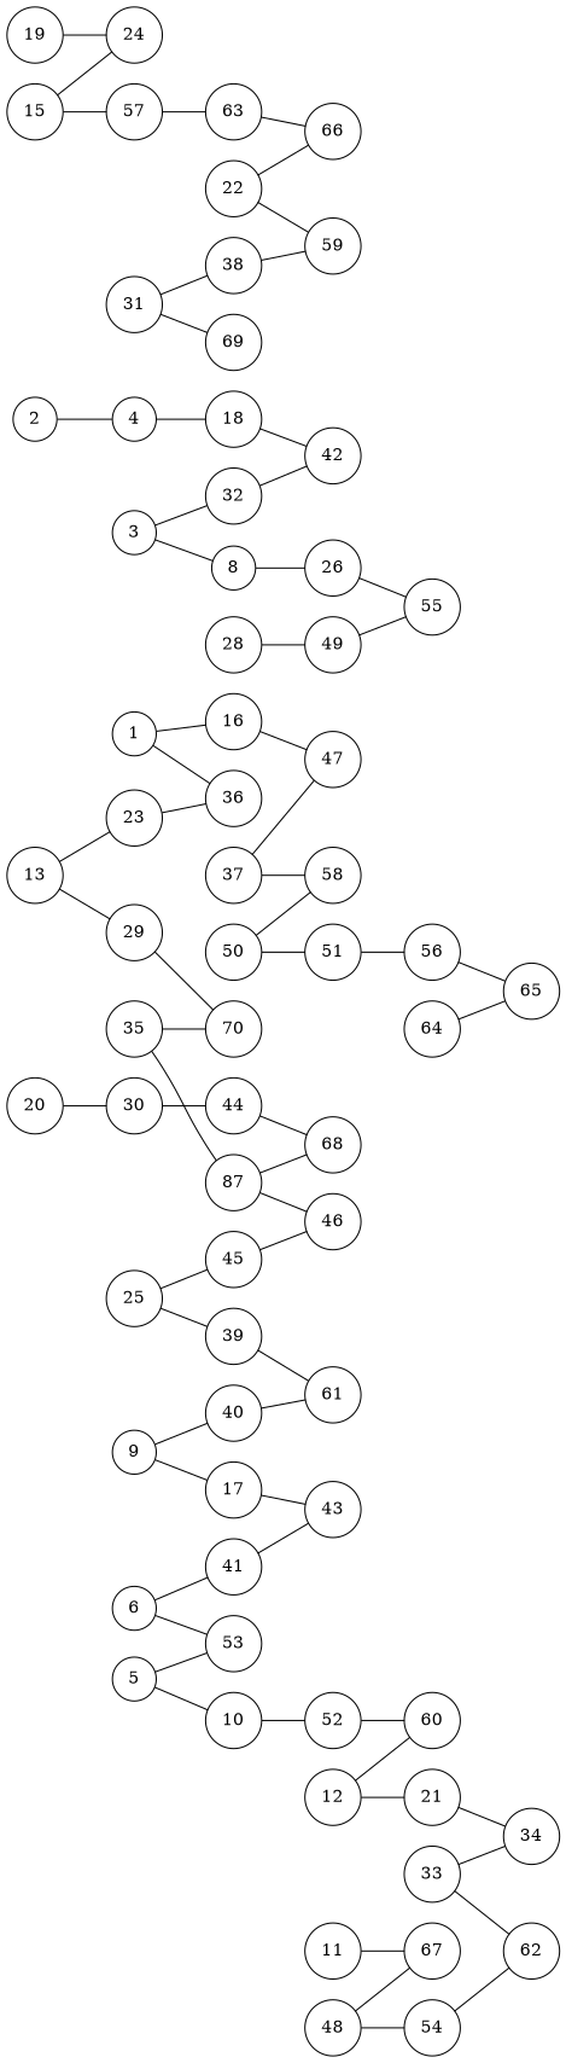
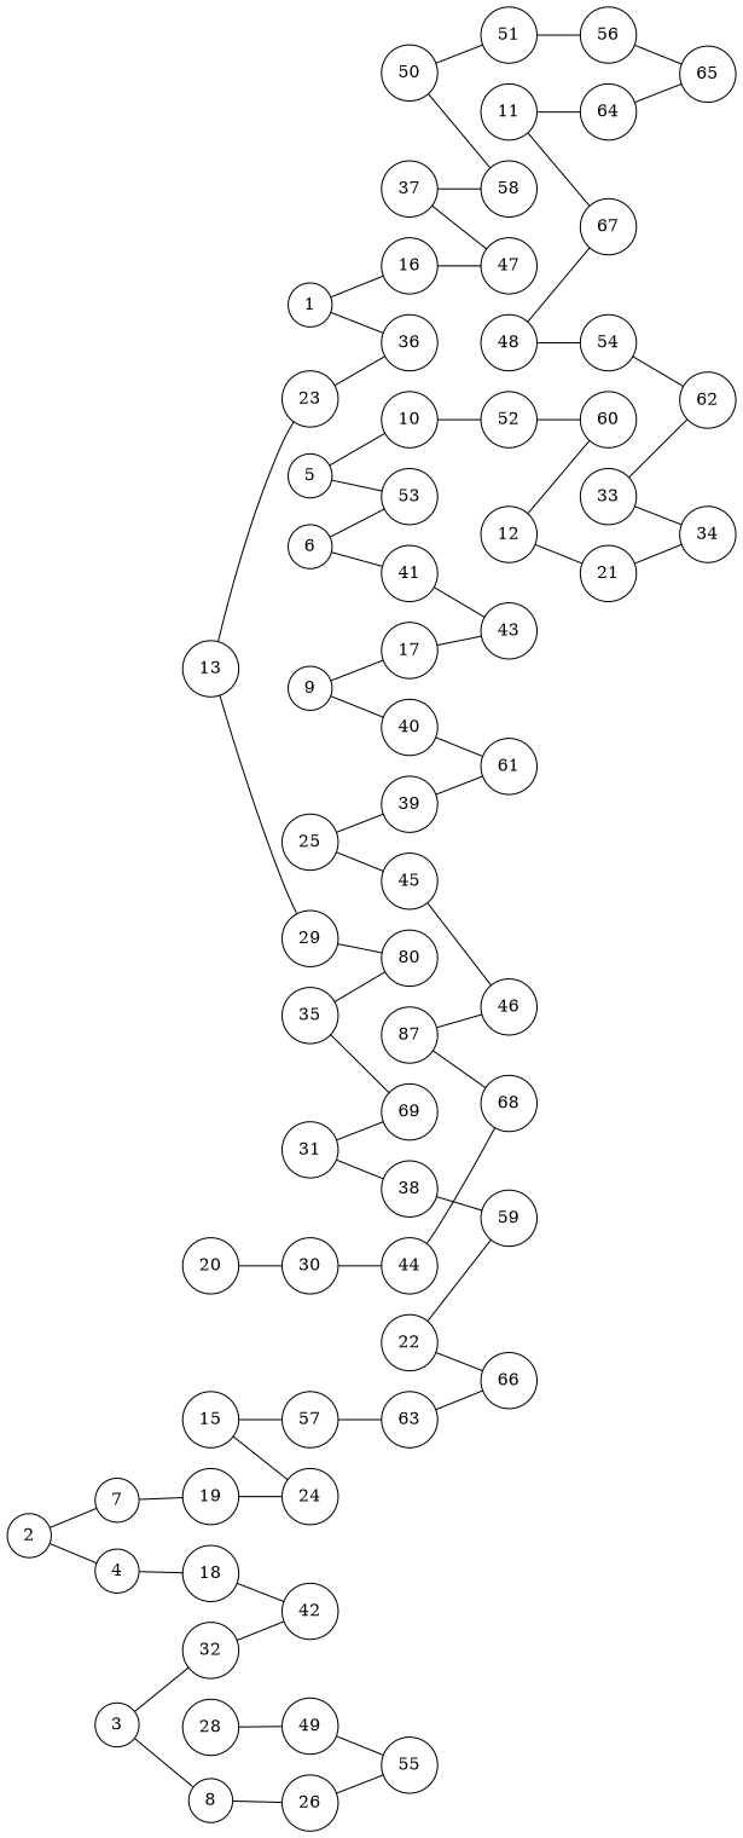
  graph {
    rankdir=LR
    node [fillcolor=white shape=circle]
    1
    16
    36
    47
    2
    4
+   7
    18
    19
    3
    8
    32
    26
    42
    5
    10
    53
    52
    6
    41
    43
    24
    55
    9
    17
    40
    61
    60
    11
    64
    67
    65
    12
    21
    34
    13
    23
    29
-   70
+   70 [label=80]
    20
    30
    28
    49
    15
    57
    63
    44
    22
    59
    66
    25
    39
    45
    46
    n55 [label=87]
    68
    31
    38
    69
    33
    62
    35
    37
    58
    48
    54
    50
    51
    56
    1 -- 16
    1 -- 36
    16 -- 47
    2 -- 4
+   2 -- 7
    4 -- 18
+   7 -- 19
    18 -- 42
    19 -- 24
    3 -- 8
    3 -- 32
    8 -- 26
    32 -- 42
    26 -- 55
    5 -- 10
    5 -- 53
    10 -- 52
    52 -- 60
    6 -- 53
    6 -- 41
    41 -- 43
    9 -- 17
    9 -- 40
    17 -- 43
    40 -- 61
+   11 -- 64
    11 -- 67
    64 -- 65
    12 -- 60
    12 -- 21
    21 -- 34
    13 -- 23
    13 -- 29
    23 -- 36
    29 -- 70
    20 -- 30
    30 -- 44
    28 -- 49
    49 -- 55
    15 -- 24
    15 -- 57
    57 -- 63
    63 -- 66
    44 -- 68
    22 -- 59
    22 -- 66
    25 -- 39
    25 -- 45
    39 -- 61
    45 -- 46
    n55 -- 46
    n55 -- 68
    31 -- 38
    31 -- 69
    38 -- 59
    33 -- 34
    33 -- 62
    35 -- 70
-   35 -- n55
+   35 -- 69
    37 -- 47
    37 -- 58
    48 -- 67
    48 -- 54
    54 -- 62
    50 -- 58
    50 -- 51
    51 -- 56
    56 -- 65
  }
